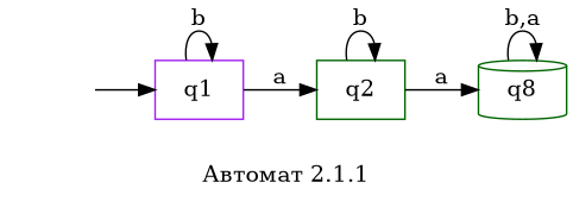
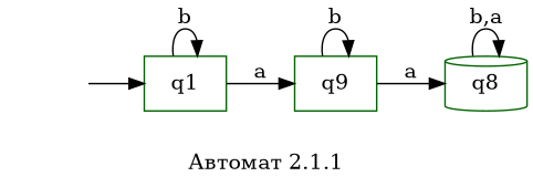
  digraph {
    label="Автомат 2.1.1"
    rankdir=LR
    node [color=purple shape=box]
    "" [shape=none]
-   q1
-   q2 [color=darkgreen]
+   q1 [color=darkgreen]
+   q2 [color=darkgreen label=q9]
    n4 [color=darkgreen label=q8 shape=cylinder]
    "" -> q1
    q1 -> q1 [label=b]
    q1 -> q2 [label=a]
    q2 -> q2 [label=b]
    q2 -> n4 [label=a]
    n4 -> n4 [label="b,a"]
  }
